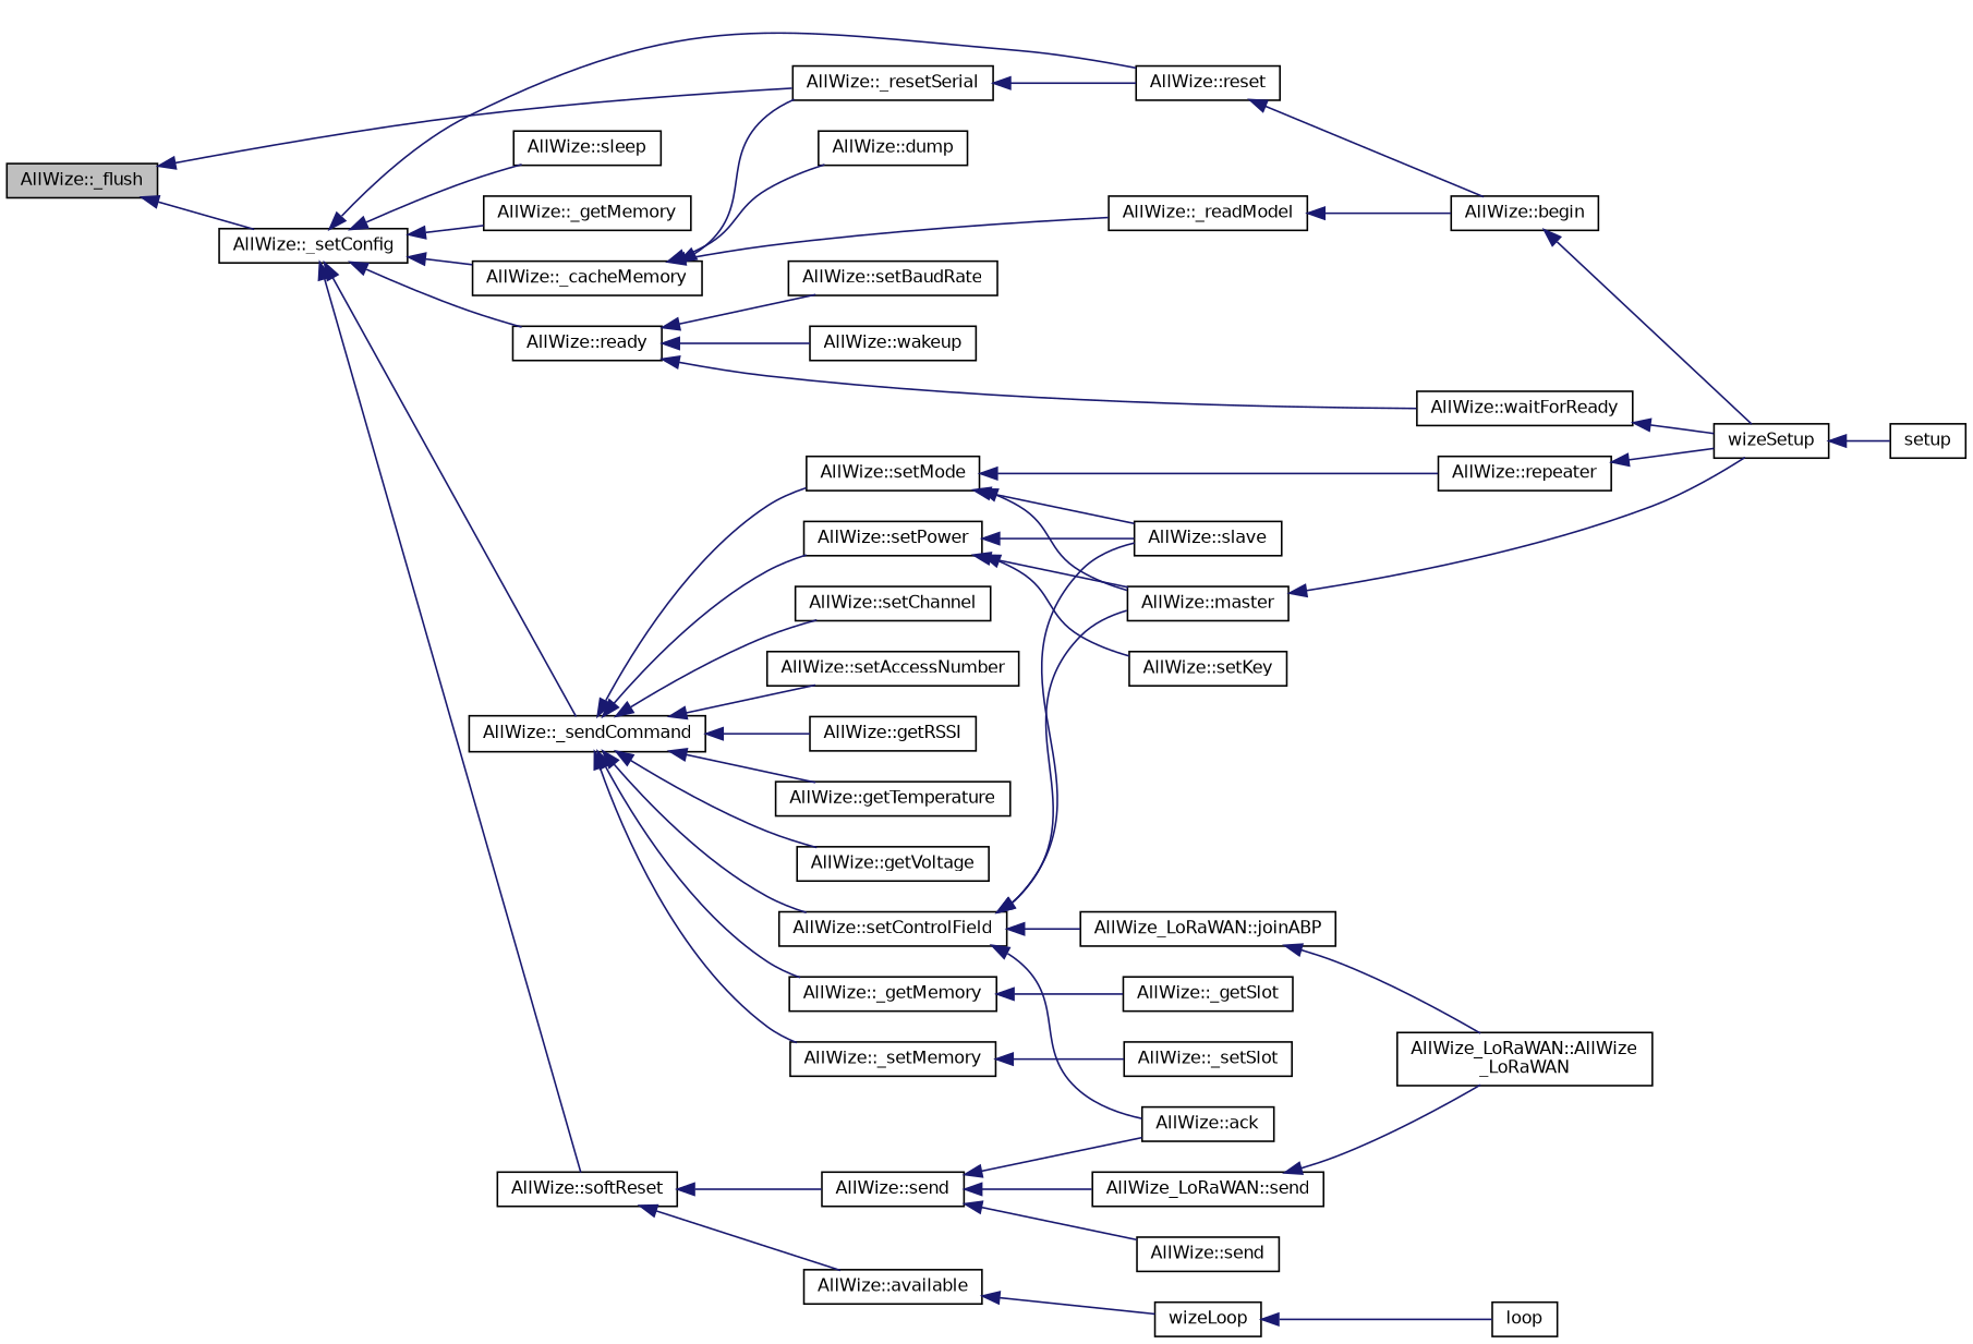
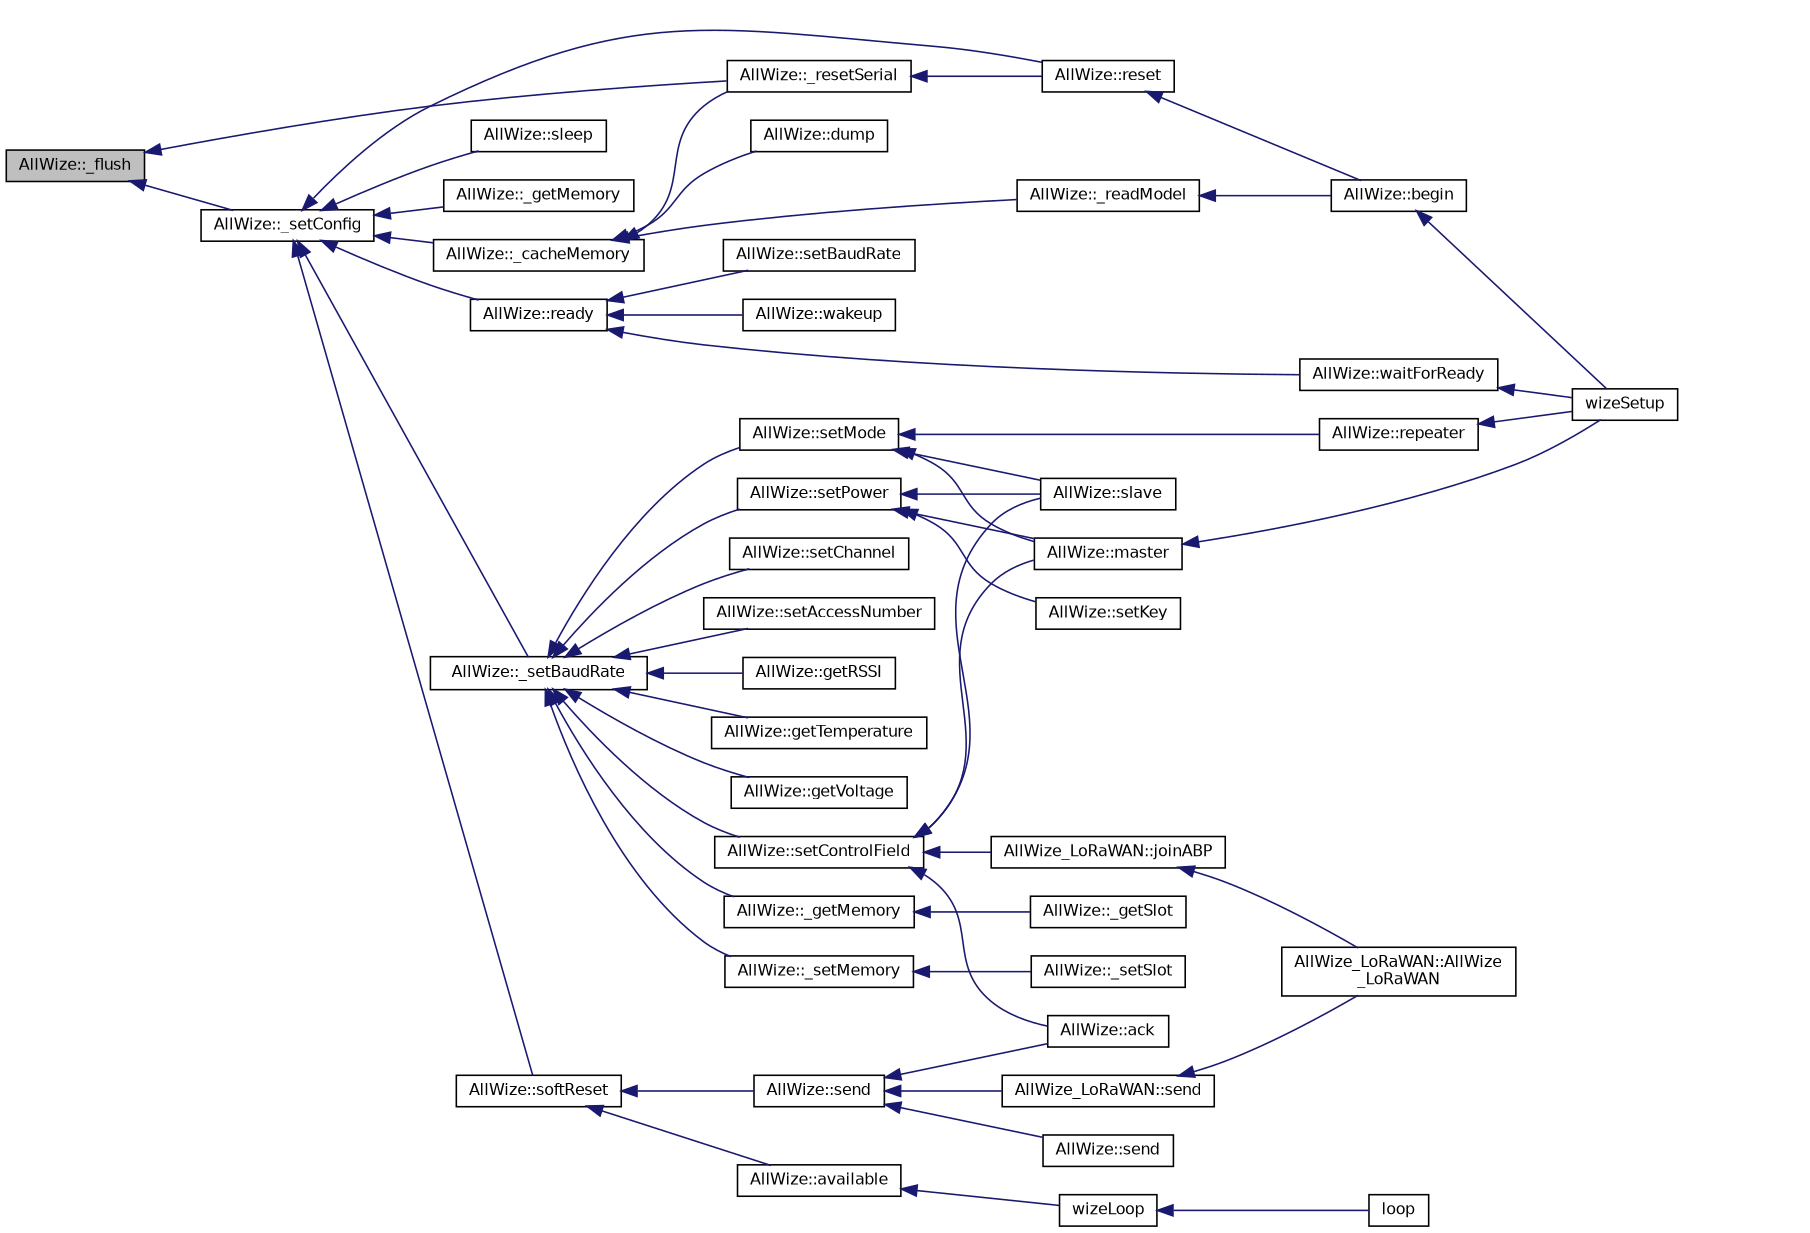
  digraph {
    rankdir=LR
    node [color=black fillcolor=white fontname=Helvetica fontsize=10 shape=record style=filled]
    edge [color=midnightblue dir=back fontname=Helvetica fontsize=10 labelfontname=Helvetica labelfontsize=10 style=solid]
    n1 [fillcolor=grey75 fontcolor=black height=0.2 label="AllWize::_flush" width=0.4]
    n2 [height=0.2 label="AllWize::_resetSerial" width=0.4]
    n3 [height=0.2 label="AllWize::_setConfig" width=0.4]
    n4 [height=0.2 label="AllWize::reset" width=0.4]
    n5 [height=0.2 label="AllWize::softReset" width=0.4]
    n6 [height=0.2 label="AllWize::sleep" width=0.4]
    n7 [height=0.2 label="AllWize::ready" width=0.4]
-   n8 [height=0.2 label="AllWize::_sendCommand" width=0.4]
+   n8 [height=0.2 label="AllWize::_setBaudRate" width=0.4]
    n9 [height=0.2 label="AllWize::_cacheMemory" width=0.4]
    n10 [height=0.2 label="AllWize::_getMemory" width=0.4]
    n11 [height=0.2 label="AllWize::begin" width=0.4]
    n12 [height=0.2 label=wizeSetup width=0.4]
-   n13 [height=0.2 label=setup width=0.4]
    n14 [height=0.2 label="AllWize::send" width=0.4]
    n15 [height=0.2 label="AllWize::available" width=0.4]
    n16 [height=0.2 label="AllWize::wakeup" width=0.4]
    n17 [height=0.2 label="AllWize::waitForReady" width=0.4]
    n18 [height=0.2 label="AllWize::setBaudRate" width=0.4]
    n19 [height=0.2 label="AllWize::setChannel" width=0.4]
    n20 [height=0.2 label="AllWize::setPower" width=0.4]
    n21 [height=0.2 label="AllWize::setMode" width=0.4]
    n22 [height=0.2 label="AllWize::setControlField" width=0.4]
    n23 [height=0.2 label="AllWize::setAccessNumber" width=0.4]
    n24 [height=0.2 label="AllWize::getRSSI" width=0.4]
    n25 [height=0.2 label="AllWize::getTemperature" width=0.4]
    n26 [height=0.2 label="AllWize::getVoltage" width=0.4]
    n27 [height=0.2 label="AllWize::_getMemory" width=0.4]
    n28 [height=0.2 label="AllWize::_setMemory" width=0.4]
    n29 [height=0.2 label="AllWize::dump" width=0.4]
    n30 [height=0.2 label="AllWize::_readModel" width=0.4]
    n31 [height=0.2 label="AllWize::send" width=0.4]
    n32 [height=0.2 label="AllWize::ack" width=0.4]
    n33 [height=0.2 label="AllWize_LoRaWAN::send" width=0.4]
    n34 [height=0.2 label=wizeLoop width=0.4]
    n35 [height=0.2 label="AllWize_LoRaWAN::AllWize\l_LoRaWAN" width=0.4]
    n36 [height=0.2 label=loop width=0.4]
    n37 [height=0.2 label="AllWize::setKey" width=0.4]
    n38 [height=0.2 label="AllWize::master" width=0.4]
    n39 [height=0.2 label="AllWize::slave" width=0.4]
    n40 [height=0.2 label="AllWize::repeater" width=0.4]
    n41 [height=0.2 label="AllWize_LoRaWAN::joinABP" width=0.4]
    n42 [height=0.2 label="AllWize::_getSlot" width=0.4]
    n43 [height=0.2 label="AllWize::_setSlot" width=0.4]
    n1 -> n2
    n1 -> n3
    n2 -> n4
    n3 -> n4
    n3 -> n5
    n3 -> n6
    n3 -> n7
    n3 -> n8
    n3 -> n9
    n3 -> n10
    n4 -> n11
    n5 -> n14
    n5 -> n15
    n7 -> n16
    n7 -> n17
    n7 -> n18
    n8 -> n19
    n8 -> n20
    n8 -> n21
    n8 -> n22
    n8 -> n23
    n8 -> n24
    n8 -> n25
    n8 -> n26
    n8 -> n27
    n8 -> n28
    n9 -> n2
    n9 -> n29
    n9 -> n30
    n11 -> n12
-   n12 -> n13
    n14 -> n31
    n14 -> n32
    n14 -> n33
    n15 -> n34
    n17 -> n12
    n20 -> n37
    n20 -> n38
    n20 -> n39
    n21 -> n38
    n21 -> n39
    n21 -> n40
    n22 -> n32
    n22 -> n38
    n22 -> n39
    n22 -> n41
    n27 -> n42
    n28 -> n43
    n30 -> n11
    n33 -> n35
    n34 -> n36
    n38 -> n12
    n40 -> n12
    n41 -> n35
  }
